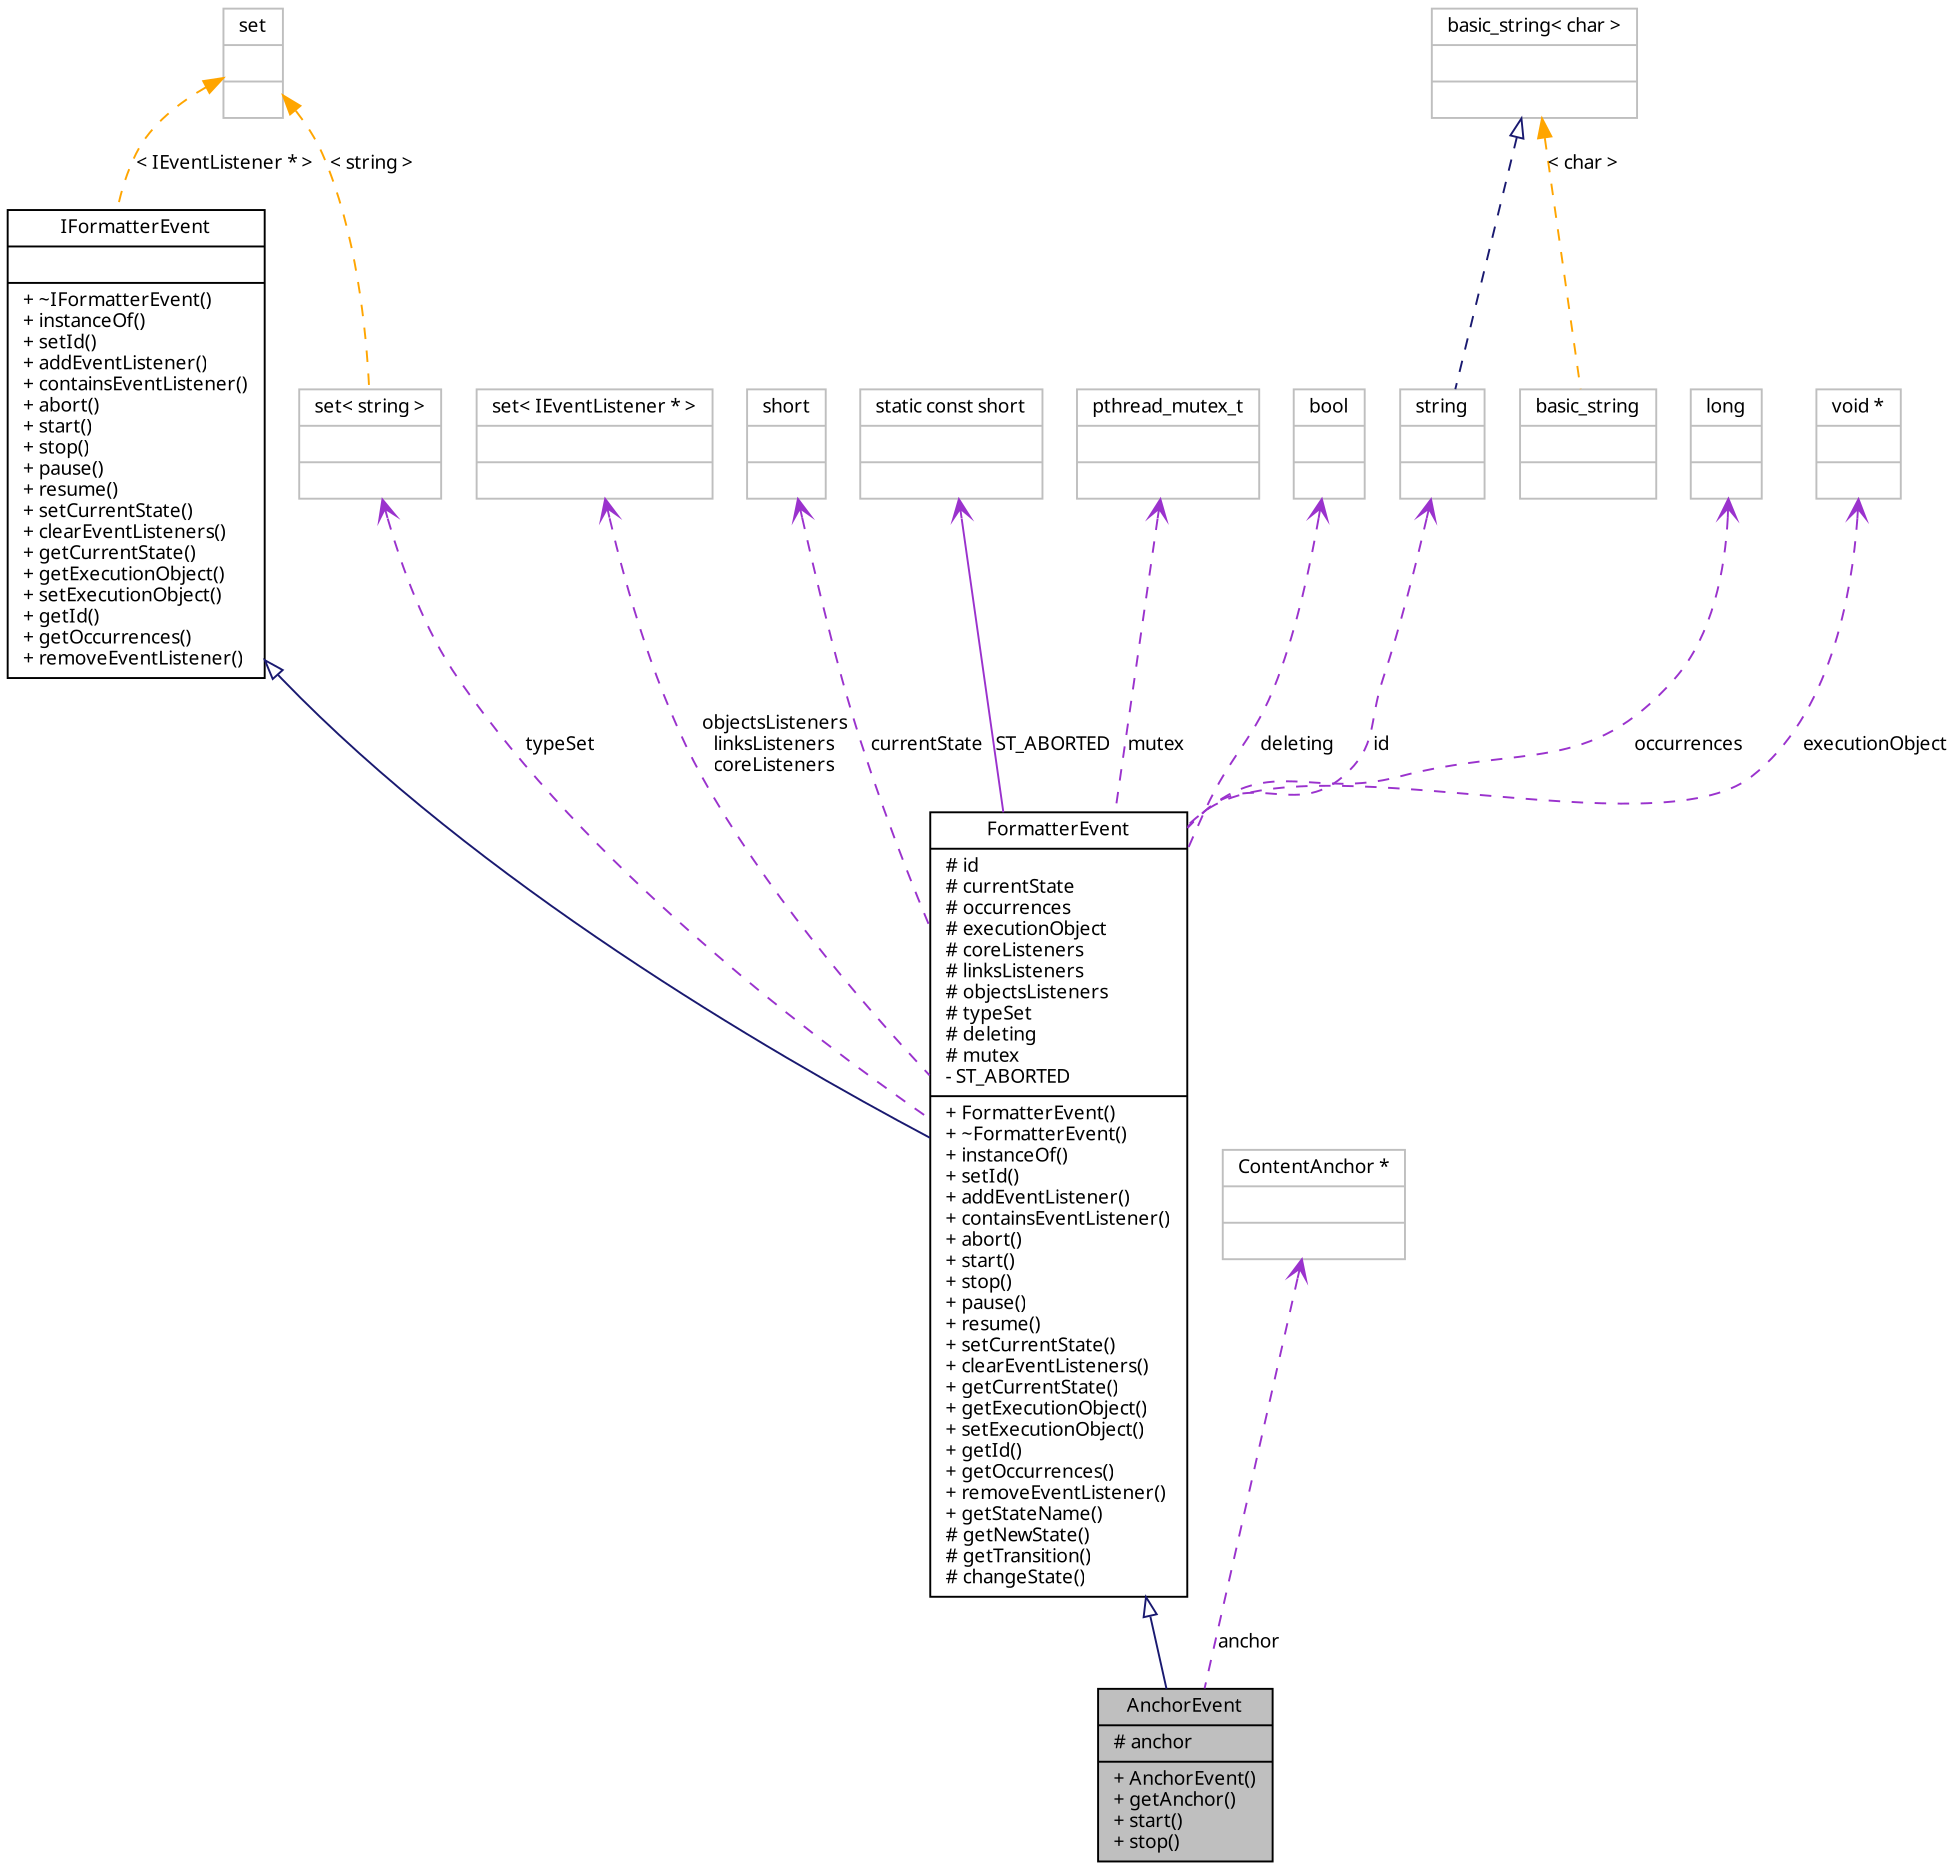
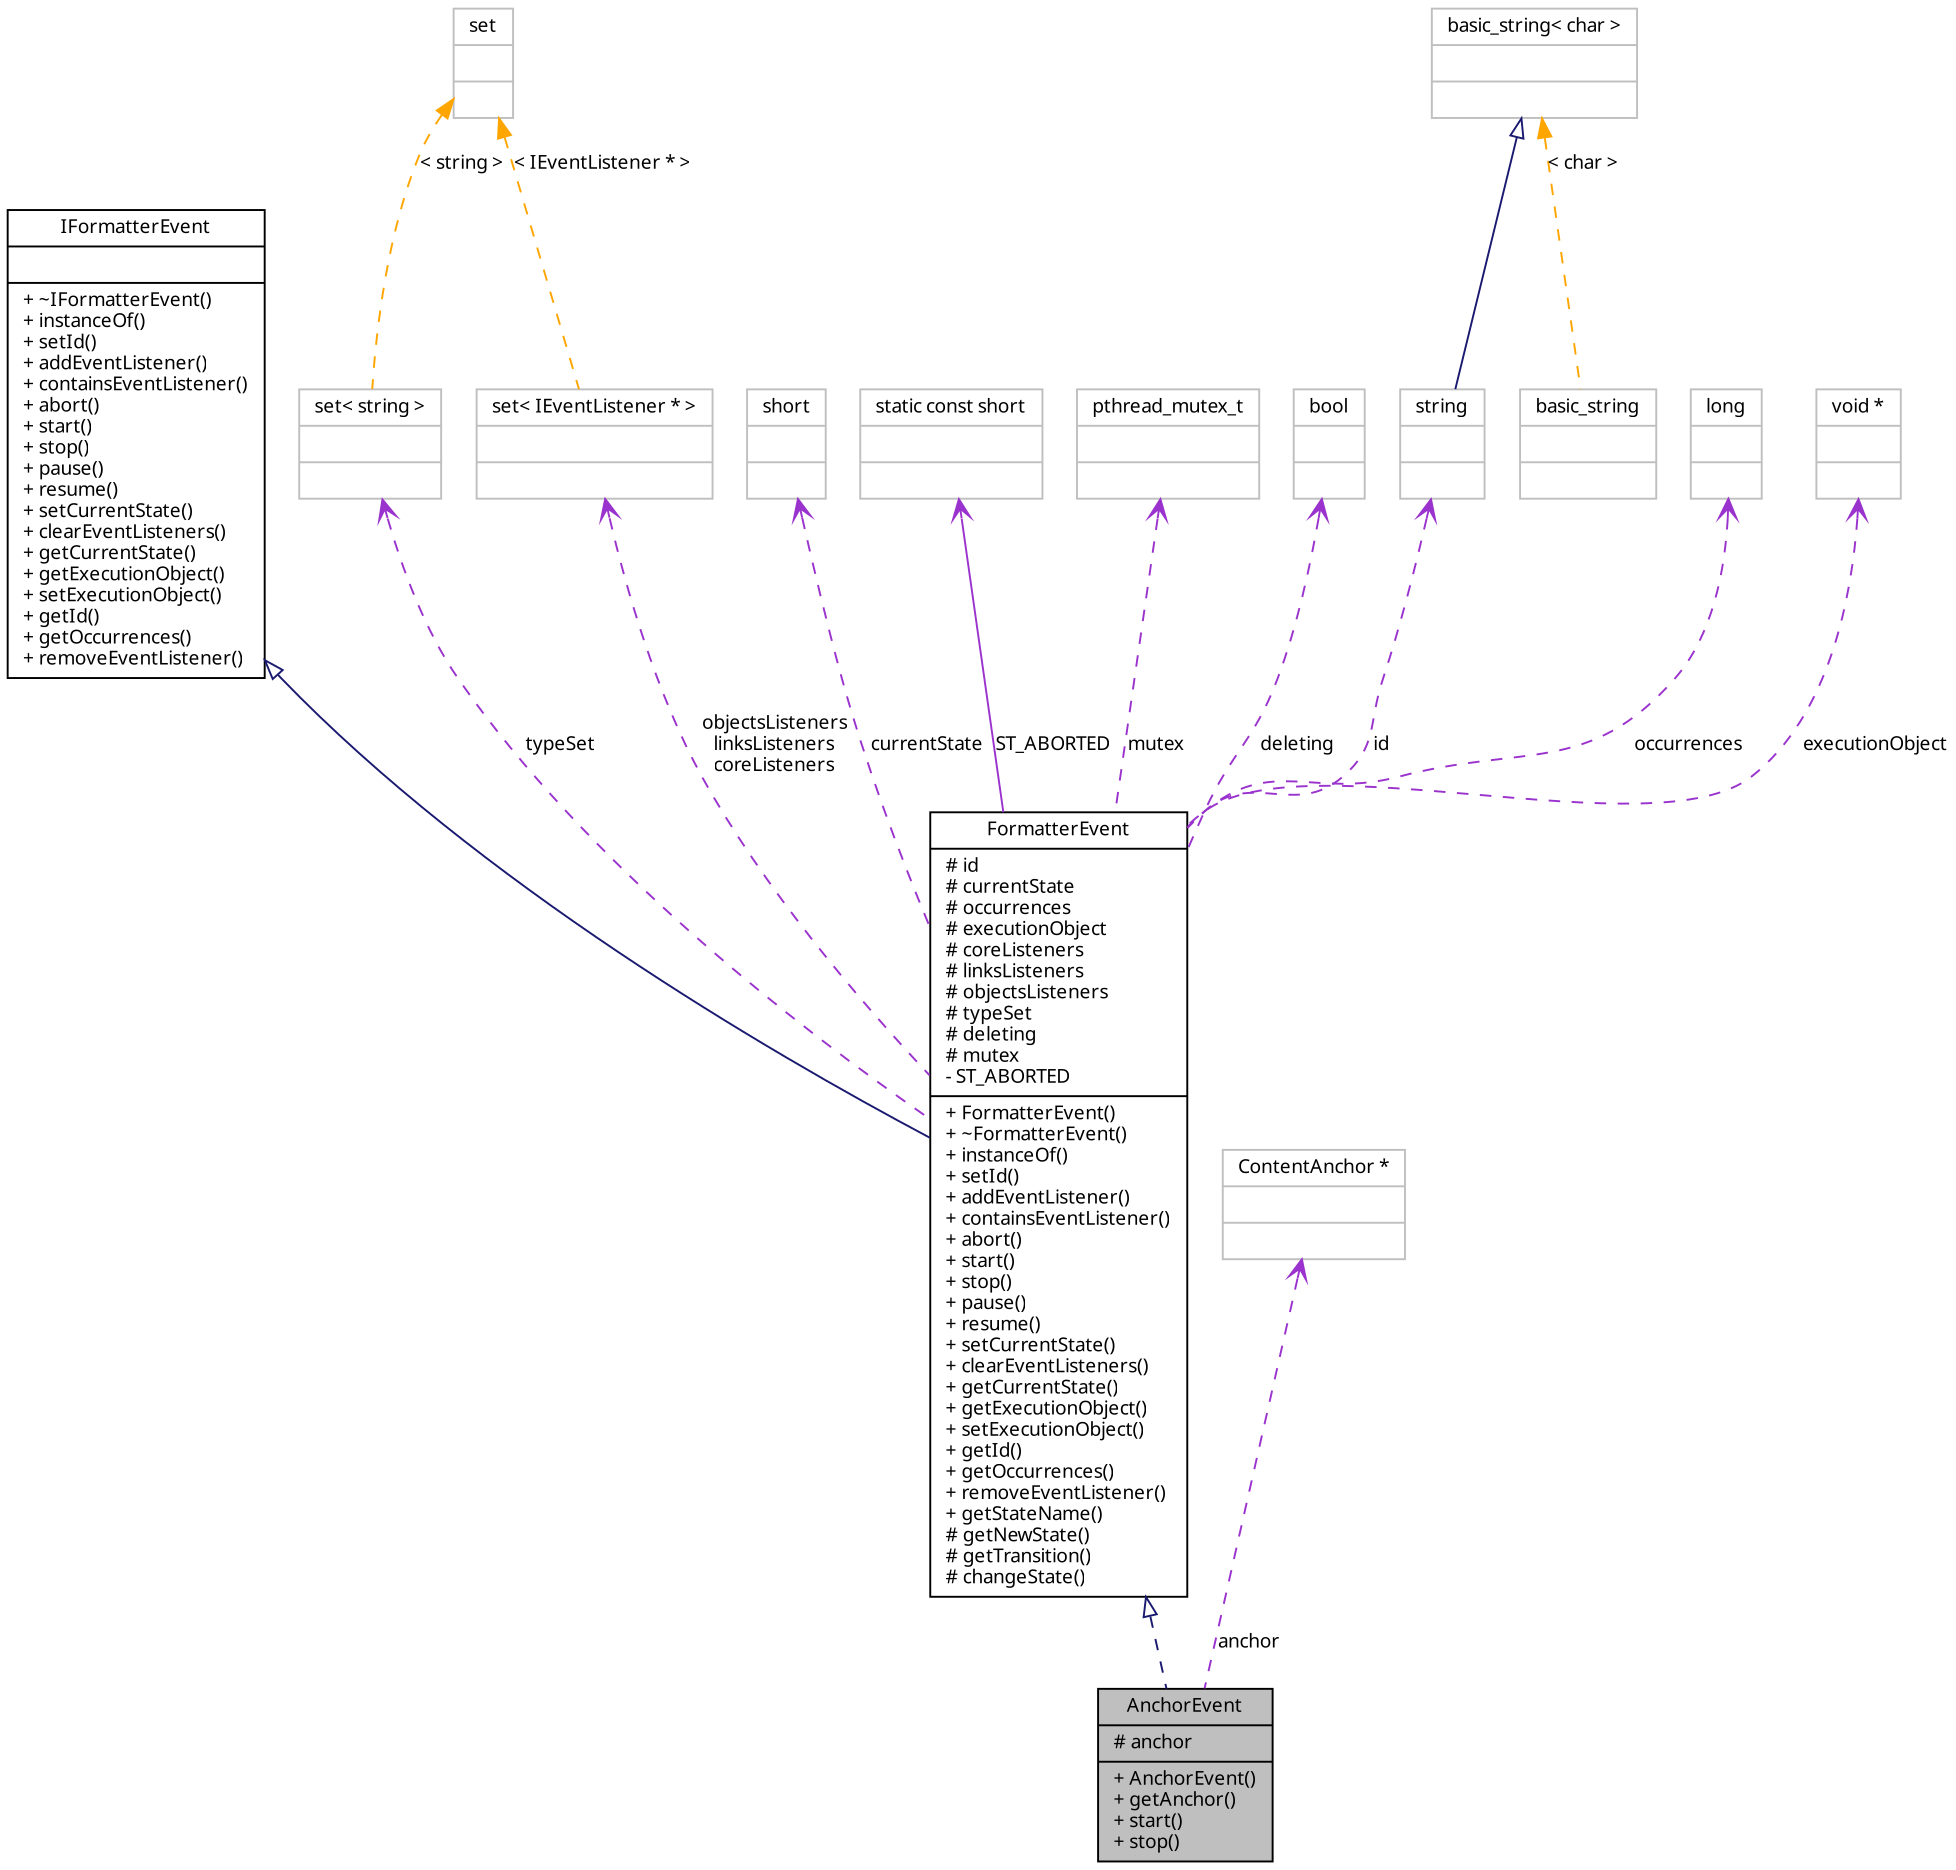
  digraph {
    node [color=grey75 fillcolor=white fontname="FreeSans.ttf" fontsize=10 shape=record style=filled]
    edge [arrowtail=open color=darkorchid3 dir=back fontname="FreeSans.ttf" fontsize=10 labelfontname="FreeSans.ttf" labelfontsize=10 style=dashed]
    n1 [color=black fillcolor=grey75 fontcolor=black height=0.2 label="{AnchorEvent\n|# anchor\l|+ AnchorEvent()\l+ getAnchor()\l+ start()\l+ stop()\l}" width=0.4]
    n2 [color=black height=0.2 label="{FormatterEvent\n|# id\l# currentState\l# occurrences\l# executionObject\l# coreListeners\l# linksListeners\l# objectsListeners\l# typeSet\l# deleting\l# mutex\l- ST_ABORTED\l|+ FormatterEvent()\l+ ~FormatterEvent()\l+ instanceOf()\l+ setId()\l+ addEventListener()\l+ containsEventListener()\l+ abort()\l+ start()\l+ stop()\l+ pause()\l+ resume()\l+ setCurrentState()\l+ clearEventListeners()\l+ getCurrentState()\l+ getExecutionObject()\l+ setExecutionObject()\l+ getId()\l+ getOccurrences()\l+ removeEventListener()\l+ getStateName()\l# getNewState()\l# getTransition()\l# changeState()\l}" width=0.4]
    n3 [color=black height=0.2 label="{IFormatterEvent\n||+ ~IFormatterEvent()\l+ instanceOf()\l+ setId()\l+ addEventListener()\l+ containsEventListener()\l+ abort()\l+ start()\l+ stop()\l+ pause()\l+ resume()\l+ setCurrentState()\l+ clearEventListeners()\l+ getCurrentState()\l+ getExecutionObject()\l+ setExecutionObject()\l+ getId()\l+ getOccurrences()\l+ removeEventListener()\l}" width=0.4]
    n4 [height=0.2 label="{set\< string \>\n||}" width=0.4]
    n5 [height=0.2 label="{set\n||}" width=0.4]
    n6 [height=0.2 label="{set\< IEventListener * \>\n||}" width=0.4]
    n7 [height=0.2 label="{short\n||}" width=0.4]
    n8 [height=0.2 label="{static const short\n||}" width=0.4]
    n9 [height=0.2 label="{pthread_mutex_t\n||}" width=0.4]
    n10 [height=0.2 label="{bool\n||}" width=0.4]
    n11 [height=0.2 label="{string\n||}" width=0.4]
    n12 [height=0.2 label="{basic_string\< char \>\n||}" width=0.4]
    n13 [height=0.2 label="{basic_string\n||}" width=0.4]
    n14 [height=0.2 label="{long\n||}" width=0.4]
    n15 [height=0.2 label="{void *\n||}" width=0.4]
    n16 [height=0.2 label="{ContentAnchor *\n||}" width=0.4]
-   n2 -> n1 [arrowtail=empty color=midnightblue style=solid]
+   n2 -> n1 [arrowtail=empty color=midnightblue]
    n3 -> n2 [arrowtail=empty color=midnightblue style=solid]
    n4 -> n2 [label=typeSet]
    n5 -> n4 [color=orange label="\< string \>" arrowtail=""]
-   n5 -> n3 [color=orange label="\< IEventListener * \>" arrowtail=""]
+   n5 -> n6 [color=orange label="\< IEventListener * \>" arrowtail=""]
    n6 -> n2 [label="objectsListeners\nlinksListeners\ncoreListeners"]
    n7 -> n2 [label=currentState]
    n8 -> n2 [label=ST_ABORTED style=solid]
    n9 -> n2 [label=mutex]
    n10 -> n2 [label=deleting]
    n11 -> n2 [label=id]
-   n12 -> n11 [arrowtail=empty color=midnightblue]
+   n12 -> n11 [arrowtail=empty color=midnightblue style=solid]
    n12 -> n13 [color=orange label="\< char \>" arrowtail=""]
    n14 -> n2 [label=occurrences]
    n15 -> n2 [label=executionObject]
    n16 -> n1 [label=anchor]
  }
